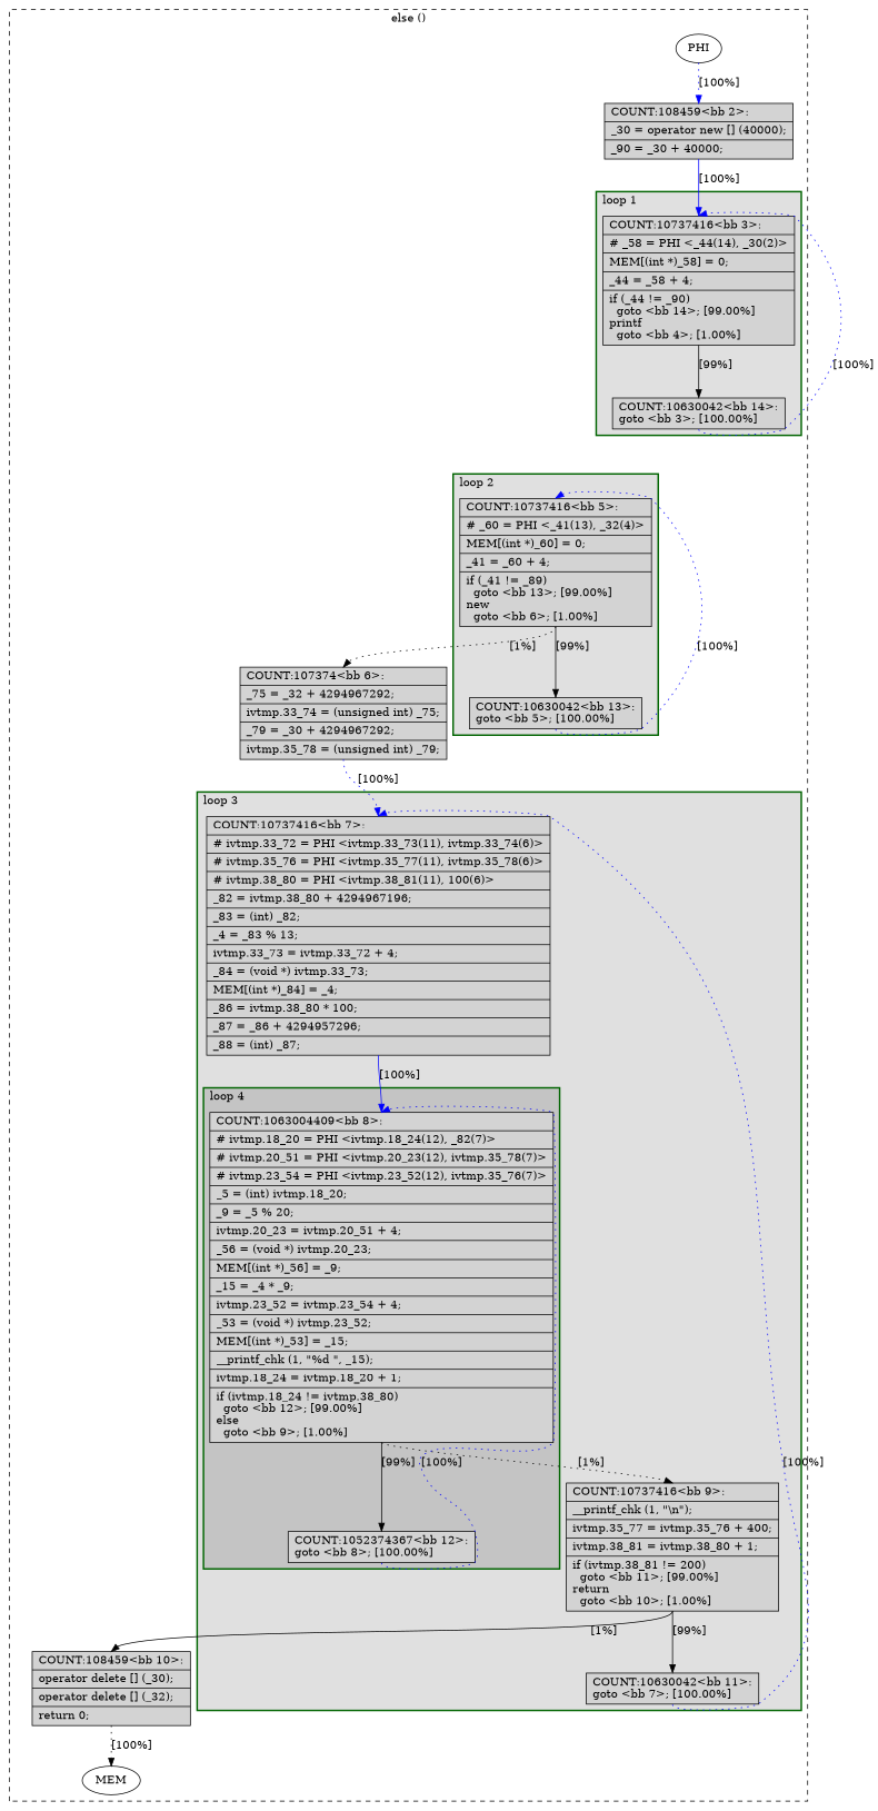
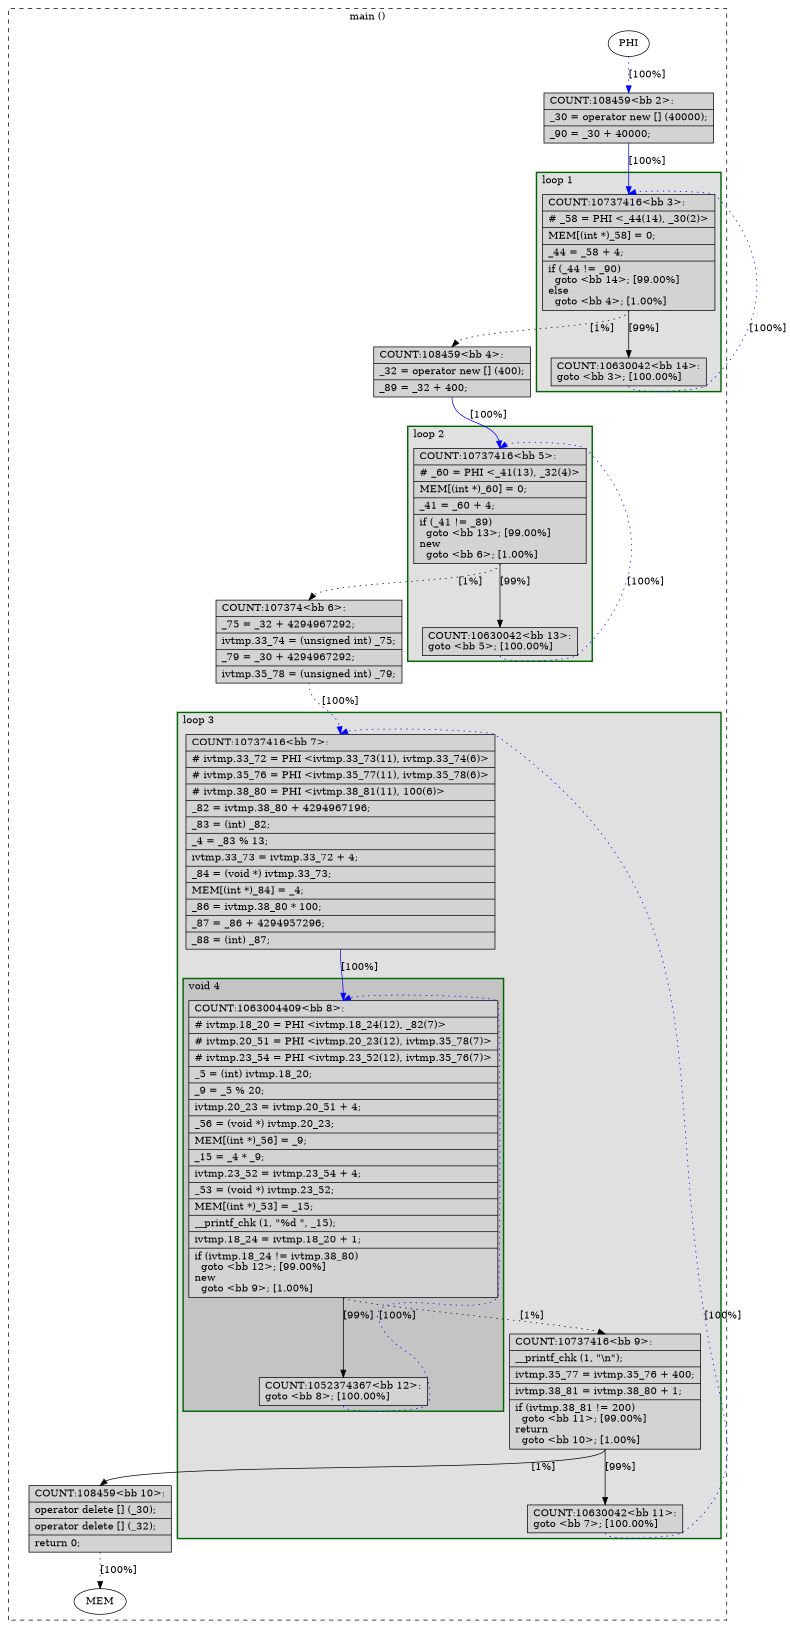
  digraph {
    node [fillcolor=lightgrey shape=record style=filled]
    edge [color=black constraint=true headport=n style=dotted tailport=s weight=10]
-   n1 [label="{COUNT:1063004409\<bb\ 8\>:\l|#\ ivtmp.18_20\ =\ PHI\ \<ivtmp.18_24(12),\ _82(7)\>\l|#\ ivtmp.20_51\ =\ PHI\ \<ivtmp.20_23(12),\ ivtmp.35_78(7)\>\l|#\ ivtmp.23_54\ =\ PHI\ \<ivtmp.23_52(12),\ ivtmp.35_76(7)\>\l|_5\ =\ (int)\ ivtmp.18_20;\l|_9\ =\ _5\ %\ 20;\l|ivtmp.20_23\ =\ ivtmp.20_51\ +\ 4;\l|_56\ =\ (void\ *)\ ivtmp.20_23;\l|MEM[(int\ *)_56]\ =\ _9;\l|_15\ =\ _4\ *\ _9;\l|ivtmp.23_52\ =\ ivtmp.23_54\ +\ 4;\l|_53\ =\ (void\ *)\ ivtmp.23_52;\l|MEM[(int\ *)_53]\ =\ _15;\l|__printf_chk\ (1,\ \"%d\ \",\ _15);\l|ivtmp.18_24\ =\ ivtmp.18_20\ +\ 1;\l|if\ (ivtmp.18_24\ !=\ ivtmp.38_80)\l\ \ goto\ \<bb\ 12\>;\ [99.00%]\lelse\l\ \ goto\ \<bb\ 9\>;\ [1.00%]\l}"]
+   n1 [label="{COUNT:1063004409\<bb\ 8\>:\l|#\ ivtmp.18_20\ =\ PHI\ \<ivtmp.18_24(12),\ _82(7)\>\l|#\ ivtmp.20_51\ =\ PHI\ \<ivtmp.20_23(12),\ ivtmp.35_78(7)\>\l|#\ ivtmp.23_54\ =\ PHI\ \<ivtmp.23_52(12),\ ivtmp.35_76(7)\>\l|_5\ =\ (int)\ ivtmp.18_20;\l|_9\ =\ _5\ %\ 20;\l|ivtmp.20_23\ =\ ivtmp.20_51\ +\ 4;\l|_56\ =\ (void\ *)\ ivtmp.20_23;\l|MEM[(int\ *)_56]\ =\ _9;\l|_15\ =\ _4\ *\ _9;\l|ivtmp.23_52\ =\ ivtmp.23_54\ +\ 4;\l|_53\ =\ (void\ *)\ ivtmp.23_52;\l|MEM[(int\ *)_53]\ =\ _15;\l|__printf_chk\ (1,\ \"%d\ \",\ _15);\l|ivtmp.18_24\ =\ ivtmp.18_20\ +\ 1;\l|if\ (ivtmp.18_24\ !=\ ivtmp.38_80)\l\ \ goto\ \<bb\ 12\>;\ [99.00%]\lnew\l\ \ goto\ \<bb\ 9\>;\ [1.00%]\l}"]
    n2 [label="{COUNT:1052374367\<bb\ 12\>:\lgoto\ \<bb\ 8\>;\ [100.00%]\l}"]
    n3 [label="{COUNT:10737416\<bb\ 7\>:\l|#\ ivtmp.33_72\ =\ PHI\ \<ivtmp.33_73(11),\ ivtmp.33_74(6)\>\l|#\ ivtmp.35_76\ =\ PHI\ \<ivtmp.35_77(11),\ ivtmp.35_78(6)\>\l|#\ ivtmp.38_80\ =\ PHI\ \<ivtmp.38_81(11),\ 100(6)\>\l|_82\ =\ ivtmp.38_80\ +\ 4294967196;\l|_83\ =\ (int)\ _82;\l|_4\ =\ _83\ %\ 13;\l|ivtmp.33_73\ =\ ivtmp.33_72\ +\ 4;\l|_84\ =\ (void\ *)\ ivtmp.33_73;\l|MEM[(int\ *)_84]\ =\ _4;\l|_86\ =\ ivtmp.38_80\ *\ 100;\l|_87\ =\ _86\ +\ 4294957296;\l|_88\ =\ (int)\ _87;\l}"]
    n4 [label="{COUNT:10737416\<bb\ 9\>:\l|__printf_chk\ (1,\ \"\\n\");\l|ivtmp.35_77\ =\ ivtmp.35_76\ +\ 400;\l|ivtmp.38_81\ =\ ivtmp.38_80\ +\ 1;\l|if\ (ivtmp.38_81\ !=\ 200)\l\ \ goto\ \<bb\ 11\>;\ [99.00%]\lreturn\l\ \ goto\ \<bb\ 10\>;\ [1.00%]\l}"]
    n5 [label="{COUNT:10630042\<bb\ 11\>:\lgoto\ \<bb\ 7\>;\ [100.00%]\l}"]
    n6 [label="{COUNT:10737416\<bb\ 5\>:\l|#\ _60\ =\ PHI\ \<_41(13),\ _32(4)\>\l|MEM[(int\ *)_60]\ =\ 0;\l|_41\ =\ _60\ +\ 4;\l|if\ (_41\ !=\ _89)\l\ \ goto\ \<bb\ 13\>;\ [99.00%]\lnew\l\ \ goto\ \<bb\ 6\>;\ [1.00%]\l}"]
    n7 [label="{COUNT:10630042\<bb\ 13\>:\lgoto\ \<bb\ 5\>;\ [100.00%]\l}"]
-   n8 [label="{COUNT:10737416\<bb\ 3\>:\l|#\ _58\ =\ PHI\ \<_44(14),\ _30(2)\>\l|MEM[(int\ *)_58]\ =\ 0;\l|_44\ =\ _58\ +\ 4;\l|if\ (_44\ !=\ _90)\l\ \ goto\ \<bb\ 14\>;\ [99.00%]\lprintf\l\ \ goto\ \<bb\ 4\>;\ [1.00%]\l}"]
+   n8 [label="{COUNT:10737416\<bb\ 3\>:\l|#\ _58\ =\ PHI\ \<_44(14),\ _30(2)\>\l|MEM[(int\ *)_58]\ =\ 0;\l|_44\ =\ _58\ +\ 4;\l|if\ (_44\ !=\ _90)\l\ \ goto\ \<bb\ 14\>;\ [99.00%]\lelse\l\ \ goto\ \<bb\ 4\>;\ [1.00%]\l}"]
    n9 [label="{COUNT:10630042\<bb\ 14\>:\lgoto\ \<bb\ 3\>;\ [100.00%]\l}"]
    n10 [label="{COUNT:108459\<bb\ 10\>:\l|operator\ delete\ []\ (_30);\l|operator\ delete\ []\ (_32);\l|return\ 0;\l}"]
    n11 [label="{COUNT:107374\<bb\ 6\>:\l|_75\ =\ _32\ +\ 4294967292;\l|ivtmp.33_74\ =\ (unsigned\ int)\ _75;\l|_79\ =\ _30\ +\ 4294967292;\l|ivtmp.35_78\ =\ (unsigned\ int)\ _79;\l}"]
+   n12 [label="{COUNT:108459\<bb\ 4\>:\l|_32\ =\ operator\ new\ []\ (400);\l|_89\ =\ _32\ +\ 400;\l}"]
    n13 [fillcolor=white label=PHI shape=ellipse]
    n14 [fillcolor=white label=MEM shape=ellipse]
    n15 [label="{COUNT:108459\<bb\ 2\>:\l|_30\ =\ operator\ new\ []\ (40000);\l|_90\ =\ _30\ +\ 40000;\l}"]
    subgraph cluster_1 {
      color=black
-     label="else ()"
+     label="main ()"
      style=dashed
      n10
      n11
+     n12
      n13
      n14
      n15
      subgraph cluster_2 {
        color=darkgreen
        fillcolor=grey88
        label="loop 3"
        labeljust=l
        penwidth=2
        style=filled
        n3
        n4
        n5
        subgraph cluster_3 {
          color=darkgreen
          fillcolor=grey77
-         label="loop 4"
+         label="void 4"
          labeljust=l
          penwidth=2
          style=filled
          n1
          n2
        }
      }
      subgraph cluster_4 {
        color=darkgreen
        fillcolor=grey88
        label="loop 2"
        labeljust=l
        penwidth=2
        style=filled
        n6
        n7
      }
      subgraph cluster_5 {
        color=darkgreen
        fillcolor=grey88
        label="loop 1"
        labeljust=l
        penwidth=2
        style=filled
        n8
        n9
      }
    }
    n1 -> n2 [label="[99%]" style=solid]
    n1 -> n4 [label="[1%]"]
    n2 -> n1 [color=blue constraint=false label="[100%]"]
    n3 -> n1 [color=blue label="[100%]" style=solid weight=100]
    n4 -> n5 [label="[99%]" style=solid]
    n4 -> n10 [label="[1%]" style=solid]
    n5 -> n3 [color=blue constraint=false label="[100%]"]
    n6 -> n7 [label="[99%]" style=solid]
    n6 -> n11 [label="[1%]"]
    n7 -> n6 [color=blue constraint=false label="[100%]"]
    n8 -> n9 [label="[99%]" style=solid]
+   n8 -> n12 [label="[1%]"]
    n9 -> n8 [color=blue constraint=false label="[100%]"]
    n10 -> n14 [label="[100%]"]
    n11 -> n3 [color=blue label="[100%]" weight=100]
+   n12 -> n6 [color=blue label="[100%]" style=solid weight=100]
    n13 -> n14 [style=invis color="" weight=""]
    n13 -> n15 [color=blue label="[100%]" weight=100]
    n15 -> n8 [color=blue label="[100%]" style=solid weight=100]
  }
